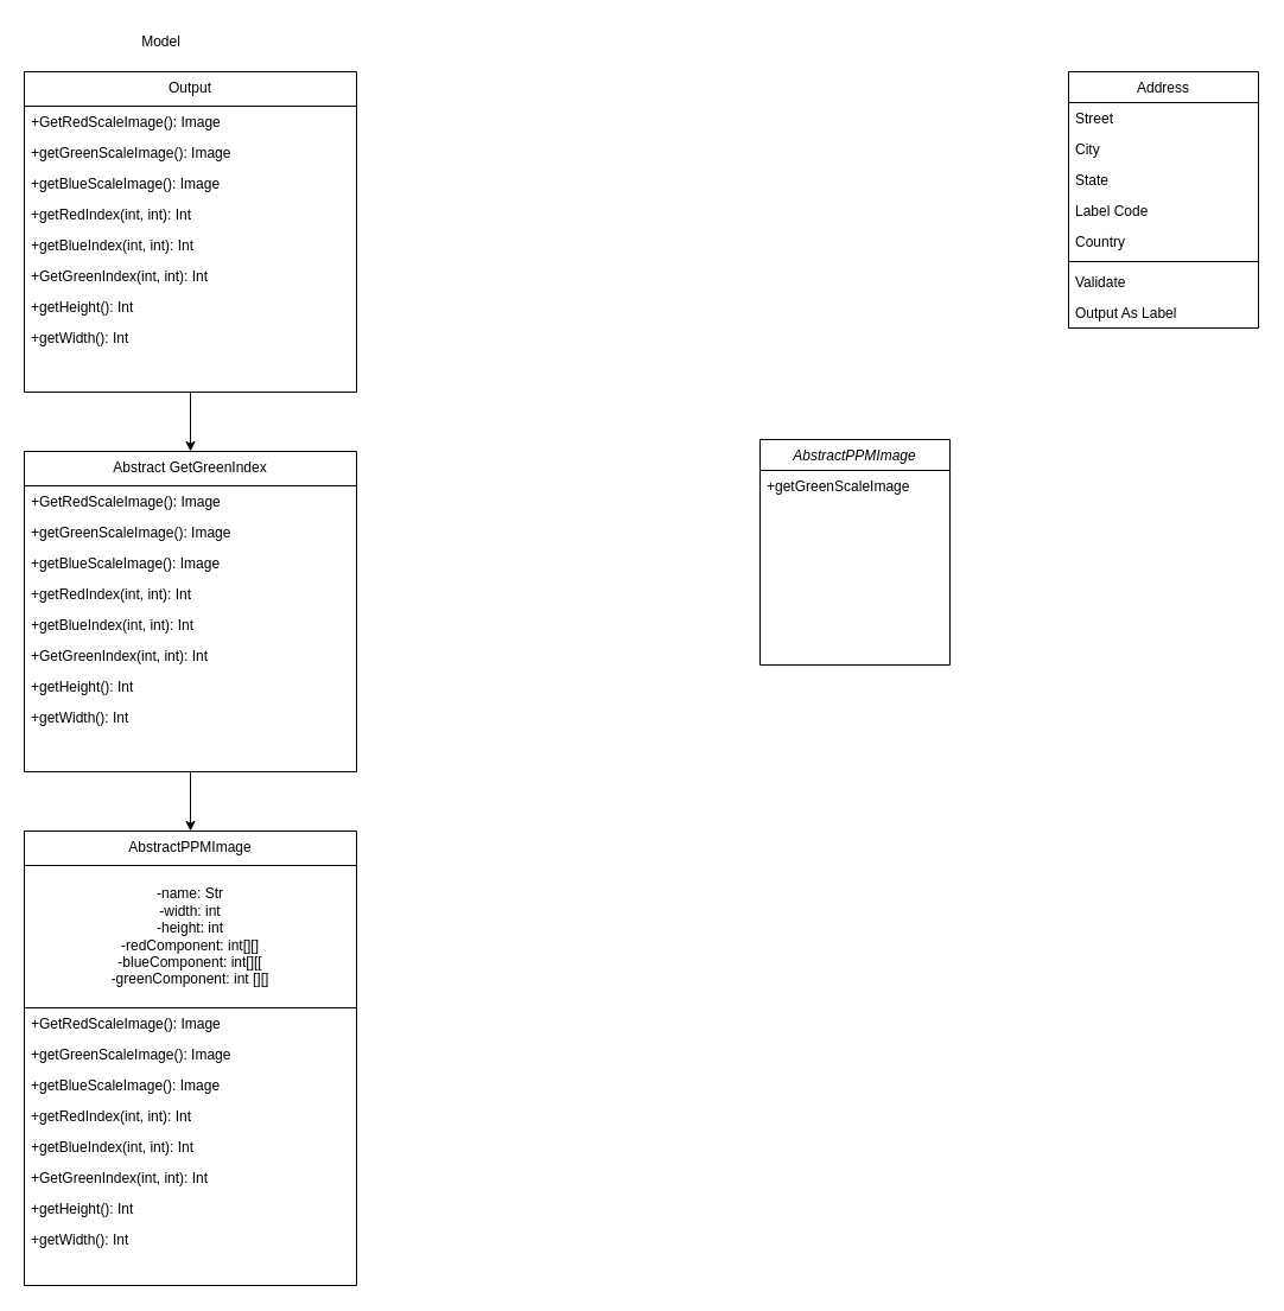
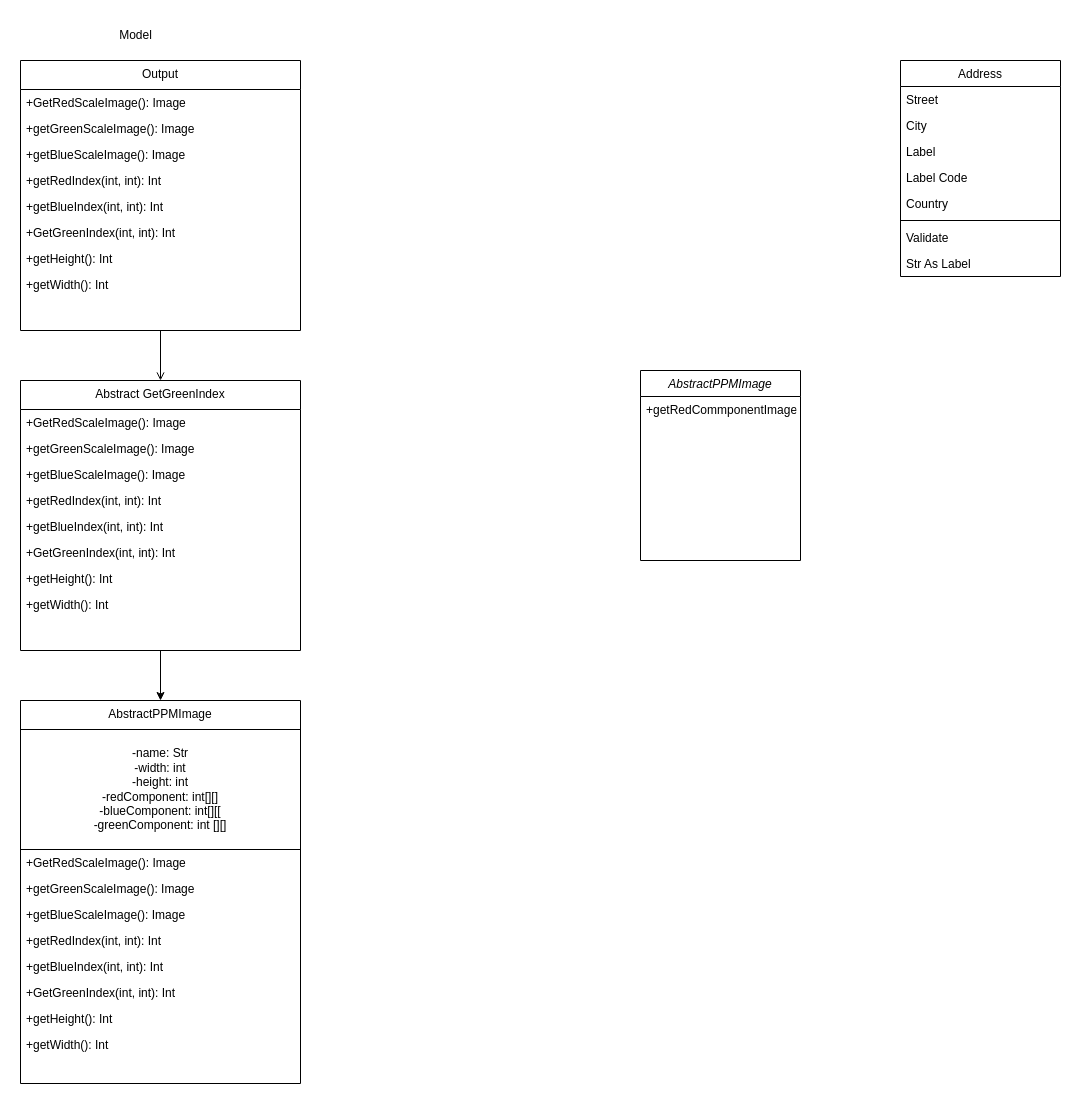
  <mxCell id="0" />
  <mxCell id="1" parent="0" />
  <mxCell id="2" value="AbstractPPMImage" style="swimlane;fontStyle=2;align=center;verticalAlign=top;childLayout=stackLayout;horizontal=1;startSize=26;horizontalStack=0;resizeParent=1;resizeLast=0;collapsible=1;marginBottom=0;rounded=0;shadow=0;strokeWidth=1;" parent="1" vertex="1"><mxGeometry x="640" y="370" width="160" height="190" as="geometry"><mxRectangle x="230" y="140" width="160" height="26" as="alternateBounds" /></mxGeometry></mxCell>
- <mxCell id="3" value="+getGreenScaleImage" style="text;align=left;verticalAlign=top;spacingLeft=4;spacingRight=4;overflow=hidden;rotatable=0;points=[[0,0.5],[1,0.5]];portConstraint=eastwest;" parent="2" vertex="1"><mxGeometry y="26" width="160" height="26" as="geometry" /></mxCell>
+ <mxCell id="3" value="+getRedCommponentImage" style="text;align=left;verticalAlign=top;spacingLeft=4;spacingRight=4;overflow=hidden;rotatable=0;points=[[0,0.5],[1,0.5]];portConstraint=eastwest;" parent="2" vertex="1"><mxGeometry y="26" width="160" height="26" as="geometry" /></mxCell>
  <mxCell id="4" value="Address" style="swimlane;fontStyle=0;align=center;verticalAlign=top;childLayout=stackLayout;horizontal=1;startSize=26;horizontalStack=0;resizeParent=1;resizeLast=0;collapsible=1;marginBottom=0;rounded=0;shadow=0;strokeWidth=1;" parent="1" vertex="1"><mxGeometry x="900" y="60" width="160" height="216" as="geometry"><mxRectangle x="550" y="140" width="160" height="26" as="alternateBounds" /></mxGeometry></mxCell>
  <mxCell id="5" value="Street" style="text;align=left;verticalAlign=top;spacingLeft=4;spacingRight=4;overflow=hidden;rotatable=0;points=[[0,0.5],[1,0.5]];portConstraint=eastwest;" parent="4" vertex="1"><mxGeometry y="26" width="160" height="26" as="geometry" /></mxCell>
  <mxCell id="6" value="City" style="text;align=left;verticalAlign=top;spacingLeft=4;spacingRight=4;overflow=hidden;rotatable=0;points=[[0,0.5],[1,0.5]];portConstraint=eastwest;rounded=0;shadow=0;html=0;" parent="4" vertex="1"><mxGeometry y="52" width="160" height="26" as="geometry" /></mxCell>
- <mxCell id="7" value="State" style="text;align=left;verticalAlign=top;spacingLeft=4;spacingRight=4;overflow=hidden;rotatable=0;points=[[0,0.5],[1,0.5]];portConstraint=eastwest;rounded=0;shadow=0;html=0;" parent="4" vertex="1"><mxGeometry y="78" width="160" height="26" as="geometry" /></mxCell>
+ <mxCell id="7" value="Label" style="text;align=left;verticalAlign=top;spacingLeft=4;spacingRight=4;overflow=hidden;rotatable=0;points=[[0,0.5],[1,0.5]];portConstraint=eastwest;rounded=0;shadow=0;html=0;" parent="4" vertex="1"><mxGeometry y="78" width="160" height="26" as="geometry" /></mxCell>
  <mxCell id="8" value="Label Code" style="text;align=left;verticalAlign=top;spacingLeft=4;spacingRight=4;overflow=hidden;rotatable=0;points=[[0,0.5],[1,0.5]];portConstraint=eastwest;rounded=0;shadow=0;html=0;" parent="4" vertex="1"><mxGeometry y="104" width="160" height="26" as="geometry" /></mxCell>
  <mxCell id="9" value="Country" style="text;align=left;verticalAlign=top;spacingLeft=4;spacingRight=4;overflow=hidden;rotatable=0;points=[[0,0.5],[1,0.5]];portConstraint=eastwest;rounded=0;shadow=0;html=0;" parent="4" vertex="1"><mxGeometry y="130" width="160" height="26" as="geometry" /></mxCell>
  <mxCell id="10" value="" style="line;html=1;strokeWidth=1;align=left;verticalAlign=middle;spacingTop=-1;spacingLeft=3;spacingRight=3;rotatable=0;labelPosition=right;points=[];portConstraint=eastwest;" parent="4" vertex="1"><mxGeometry y="156" width="160" height="8" as="geometry" /></mxCell>
  <mxCell id="11" value="Validate" style="text;align=left;verticalAlign=top;spacingLeft=4;spacingRight=4;overflow=hidden;rotatable=0;points=[[0,0.5],[1,0.5]];portConstraint=eastwest;" parent="4" vertex="1"><mxGeometry y="164" width="160" height="26" as="geometry" /></mxCell>
- <mxCell id="12" value="Output As Label" style="text;align=left;verticalAlign=top;spacingLeft=4;spacingRight=4;overflow=hidden;rotatable=0;points=[[0,0.5],[1,0.5]];portConstraint=eastwest;" parent="4" vertex="1"><mxGeometry y="190" width="160" height="26" as="geometry" /></mxCell>
+ <mxCell id="12" value="Str As Label" style="text;align=left;verticalAlign=top;spacingLeft=4;spacingRight=4;overflow=hidden;rotatable=0;points=[[0,0.5],[1,0.5]];portConstraint=eastwest;" parent="4" vertex="1"><mxGeometry y="190" width="160" height="26" as="geometry" /></mxCell>
  <mxCell id="13" value="Model" style="text;html=1;align=center;verticalAlign=middle;resizable=0;points=[];autosize=1;strokeColor=none;fillColor=none;" vertex="1" parent="1"><mxGeometry x="105" y="20" width="60" height="30" as="geometry" /></mxCell>
  <mxCell id="14" value="AbstractPPMImage" style="swimlane;fontStyle=0;align=center;verticalAlign=top;childLayout=stackLayout;horizontal=1;startSize=29;horizontalStack=0;resizeParent=1;resizeLast=0;collapsible=1;marginBottom=0;rounded=0;shadow=0;strokeWidth=1;" vertex="1" parent="1"><mxGeometry x="20" y="700" width="280" height="383" as="geometry"><mxRectangle x="550" y="140" width="160" height="26" as="alternateBounds" /></mxGeometry></mxCell>
  <mxCell id="15" value="-name: Str&lt;br&gt;-width: int&lt;br&gt;-height: int&lt;br&gt;-redComponent: int[][]&lt;br&gt;-blueComponent: int[][[&lt;br&gt;-greenComponent: int [][]" style="whiteSpace=wrap;html=1;" vertex="1" parent="14"><mxGeometry y="29" width="280" height="120" as="geometry" /></mxCell>
  <mxCell id="16" value="+GetRedScaleImage(): Image" style="text;align=left;verticalAlign=top;spacingLeft=4;spacingRight=4;overflow=hidden;rotatable=0;points=[[0,0.5],[1,0.5]];portConstraint=eastwest;" vertex="1" parent="14"><mxGeometry y="149" width="280" height="26" as="geometry" /></mxCell>
  <mxCell id="17" value="+getGreenScaleImage(): Image" style="text;align=left;verticalAlign=top;spacingLeft=4;spacingRight=4;overflow=hidden;rotatable=0;points=[[0,0.5],[1,0.5]];portConstraint=eastwest;rounded=0;shadow=0;html=0;" vertex="1" parent="14"><mxGeometry y="175" width="280" height="26" as="geometry" /></mxCell>
  <mxCell id="18" value="+getBlueScaleImage(): Image" style="text;align=left;verticalAlign=top;spacingLeft=4;spacingRight=4;overflow=hidden;rotatable=0;points=[[0,0.5],[1,0.5]];portConstraint=eastwest;rounded=0;shadow=0;html=0;" vertex="1" parent="14"><mxGeometry y="201" width="280" height="26" as="geometry" /></mxCell>
  <mxCell id="19" value="+getRedIndex(int, int): Int" style="text;align=left;verticalAlign=top;spacingLeft=4;spacingRight=4;overflow=hidden;rotatable=0;points=[[0,0.5],[1,0.5]];portConstraint=eastwest;rounded=0;shadow=0;html=0;" vertex="1" parent="14"><mxGeometry y="227" width="280" height="26" as="geometry" /></mxCell>
  <mxCell id="20" value="+getBlueIndex(int, int): Int" style="text;align=left;verticalAlign=top;spacingLeft=4;spacingRight=4;overflow=hidden;rotatable=0;points=[[0,0.5],[1,0.5]];portConstraint=eastwest;rounded=0;shadow=0;html=0;" vertex="1" parent="14"><mxGeometry y="253" width="280" height="26" as="geometry" /></mxCell>
  <mxCell id="21" value="+GetGreenIndex(int, int): Int" style="text;align=left;verticalAlign=top;spacingLeft=4;spacingRight=4;overflow=hidden;rotatable=0;points=[[0,0.5],[1,0.5]];portConstraint=eastwest;rounded=0;shadow=0;html=0;" vertex="1" parent="14"><mxGeometry y="279" width="280" height="26" as="geometry" /></mxCell>
  <mxCell id="22" value="+getHeight(): Int" style="text;align=left;verticalAlign=top;spacingLeft=4;spacingRight=4;overflow=hidden;rotatable=0;points=[[0,0.5],[1,0.5]];portConstraint=eastwest;rounded=0;shadow=0;html=0;" vertex="1" parent="14"><mxGeometry y="305" width="280" height="26" as="geometry" /></mxCell>
  <mxCell id="23" value="+getWidth(): Int" style="text;align=left;verticalAlign=top;spacingLeft=4;spacingRight=4;overflow=hidden;rotatable=0;points=[[0,0.5],[1,0.5]];portConstraint=eastwest;rounded=0;shadow=0;html=0;" vertex="1" parent="14"><mxGeometry y="331" width="280" height="26" as="geometry" /></mxCell>
- <mxCell id="24" style="edgeStyle=orthogonalEdgeStyle;rounded=0;orthogonalLoop=1;jettySize=auto;html=1;entryX=0.5;entryY=0;entryDx=0;entryDy=0;" edge="1" parent="1" source="25" target="35"><mxGeometry relative="1" as="geometry" /></mxCell>
+ <mxCell id="24" style="edgeStyle=orthogonalEdgeStyle;rounded=0;orthogonalLoop=1;jettySize=auto;html=1;entryX=0.5;entryY=0;entryDx=0;entryDy=0;endArrow=open;" edge="1" parent="1" source="25" target="35"><mxGeometry relative="1" as="geometry" /></mxCell>
  <mxCell id="25" value="Output" style="swimlane;fontStyle=0;align=center;verticalAlign=top;childLayout=stackLayout;horizontal=1;startSize=29;horizontalStack=0;resizeParent=1;resizeLast=0;collapsible=1;marginBottom=0;rounded=0;shadow=0;strokeWidth=1;" vertex="1" parent="1"><mxGeometry x="20" y="60" width="280" height="270" as="geometry"><mxRectangle x="550" y="140" width="160" height="26" as="alternateBounds" /></mxGeometry></mxCell>
  <mxCell id="26" value="+GetRedScaleImage(): Image" style="text;align=left;verticalAlign=top;spacingLeft=4;spacingRight=4;overflow=hidden;rotatable=0;points=[[0,0.5],[1,0.5]];portConstraint=eastwest;" vertex="1" parent="25"><mxGeometry y="29" width="280" height="26" as="geometry" /></mxCell>
  <mxCell id="27" value="+getGreenScaleImage(): Image" style="text;align=left;verticalAlign=top;spacingLeft=4;spacingRight=4;overflow=hidden;rotatable=0;points=[[0,0.5],[1,0.5]];portConstraint=eastwest;rounded=0;shadow=0;html=0;" vertex="1" parent="25"><mxGeometry y="55" width="280" height="26" as="geometry" /></mxCell>
  <mxCell id="28" value="+getBlueScaleImage(): Image" style="text;align=left;verticalAlign=top;spacingLeft=4;spacingRight=4;overflow=hidden;rotatable=0;points=[[0,0.5],[1,0.5]];portConstraint=eastwest;rounded=0;shadow=0;html=0;" vertex="1" parent="25"><mxGeometry y="81" width="280" height="26" as="geometry" /></mxCell>
  <mxCell id="29" value="+getRedIndex(int, int): Int" style="text;align=left;verticalAlign=top;spacingLeft=4;spacingRight=4;overflow=hidden;rotatable=0;points=[[0,0.5],[1,0.5]];portConstraint=eastwest;rounded=0;shadow=0;html=0;" vertex="1" parent="25"><mxGeometry y="107" width="280" height="26" as="geometry" /></mxCell>
  <mxCell id="30" value="+getBlueIndex(int, int): Int" style="text;align=left;verticalAlign=top;spacingLeft=4;spacingRight=4;overflow=hidden;rotatable=0;points=[[0,0.5],[1,0.5]];portConstraint=eastwest;rounded=0;shadow=0;html=0;" vertex="1" parent="25"><mxGeometry y="133" width="280" height="26" as="geometry" /></mxCell>
  <mxCell id="31" value="+GetGreenIndex(int, int): Int" style="text;align=left;verticalAlign=top;spacingLeft=4;spacingRight=4;overflow=hidden;rotatable=0;points=[[0,0.5],[1,0.5]];portConstraint=eastwest;rounded=0;shadow=0;html=0;" vertex="1" parent="25"><mxGeometry y="159" width="280" height="26" as="geometry" /></mxCell>
  <mxCell id="32" value="+getHeight(): Int" style="text;align=left;verticalAlign=top;spacingLeft=4;spacingRight=4;overflow=hidden;rotatable=0;points=[[0,0.5],[1,0.5]];portConstraint=eastwest;rounded=0;shadow=0;html=0;" vertex="1" parent="25"><mxGeometry y="185" width="280" height="26" as="geometry" /></mxCell>
  <mxCell id="33" value="+getWidth(): Int" style="text;align=left;verticalAlign=top;spacingLeft=4;spacingRight=4;overflow=hidden;rotatable=0;points=[[0,0.5],[1,0.5]];portConstraint=eastwest;rounded=0;shadow=0;html=0;" vertex="1" parent="25"><mxGeometry y="211" width="280" height="26" as="geometry" /></mxCell>
  <mxCell id="34" style="edgeStyle=orthogonalEdgeStyle;rounded=0;orthogonalLoop=1;jettySize=auto;html=1;exitX=0.5;exitY=1;exitDx=0;exitDy=0;" edge="1" parent="1" source="35" target="14"><mxGeometry relative="1" as="geometry" /></mxCell>
  <mxCell id="35" value="Abstract GetGreenIndex" style="swimlane;fontStyle=0;align=center;verticalAlign=top;childLayout=stackLayout;horizontal=1;startSize=29;horizontalStack=0;resizeParent=1;resizeLast=0;collapsible=1;marginBottom=0;rounded=0;shadow=0;strokeWidth=1;" vertex="1" parent="1"><mxGeometry x="20" y="380" width="280" height="270" as="geometry"><mxRectangle x="550" y="140" width="160" height="26" as="alternateBounds" /></mxGeometry></mxCell>
  <mxCell id="36" value="+GetRedScaleImage(): Image" style="text;align=left;verticalAlign=top;spacingLeft=4;spacingRight=4;overflow=hidden;rotatable=0;points=[[0,0.5],[1,0.5]];portConstraint=eastwest;" vertex="1" parent="35"><mxGeometry y="29" width="280" height="26" as="geometry" /></mxCell>
  <mxCell id="37" value="+getGreenScaleImage(): Image" style="text;align=left;verticalAlign=top;spacingLeft=4;spacingRight=4;overflow=hidden;rotatable=0;points=[[0,0.5],[1,0.5]];portConstraint=eastwest;rounded=0;shadow=0;html=0;" vertex="1" parent="35"><mxGeometry y="55" width="280" height="26" as="geometry" /></mxCell>
  <mxCell id="38" value="+getBlueScaleImage(): Image" style="text;align=left;verticalAlign=top;spacingLeft=4;spacingRight=4;overflow=hidden;rotatable=0;points=[[0,0.5],[1,0.5]];portConstraint=eastwest;rounded=0;shadow=0;html=0;" vertex="1" parent="35"><mxGeometry y="81" width="280" height="26" as="geometry" /></mxCell>
  <mxCell id="39" value="+getRedIndex(int, int): Int" style="text;align=left;verticalAlign=top;spacingLeft=4;spacingRight=4;overflow=hidden;rotatable=0;points=[[0,0.5],[1,0.5]];portConstraint=eastwest;rounded=0;shadow=0;html=0;" vertex="1" parent="35"><mxGeometry y="107" width="280" height="26" as="geometry" /></mxCell>
  <mxCell id="40" value="+getBlueIndex(int, int): Int" style="text;align=left;verticalAlign=top;spacingLeft=4;spacingRight=4;overflow=hidden;rotatable=0;points=[[0,0.5],[1,0.5]];portConstraint=eastwest;rounded=0;shadow=0;html=0;" vertex="1" parent="35"><mxGeometry y="133" width="280" height="26" as="geometry" /></mxCell>
  <mxCell id="41" value="+GetGreenIndex(int, int): Int" style="text;align=left;verticalAlign=top;spacingLeft=4;spacingRight=4;overflow=hidden;rotatable=0;points=[[0,0.5],[1,0.5]];portConstraint=eastwest;rounded=0;shadow=0;html=0;" vertex="1" parent="35"><mxGeometry y="159" width="280" height="26" as="geometry" /></mxCell>
  <mxCell id="42" value="+getHeight(): Int" style="text;align=left;verticalAlign=top;spacingLeft=4;spacingRight=4;overflow=hidden;rotatable=0;points=[[0,0.5],[1,0.5]];portConstraint=eastwest;rounded=0;shadow=0;html=0;" vertex="1" parent="35"><mxGeometry y="185" width="280" height="26" as="geometry" /></mxCell>
  <mxCell id="43" value="+getWidth(): Int" style="text;align=left;verticalAlign=top;spacingLeft=4;spacingRight=4;overflow=hidden;rotatable=0;points=[[0,0.5],[1,0.5]];portConstraint=eastwest;rounded=0;shadow=0;html=0;" vertex="1" parent="35"><mxGeometry y="211" width="280" height="26" as="geometry" /></mxCell>
